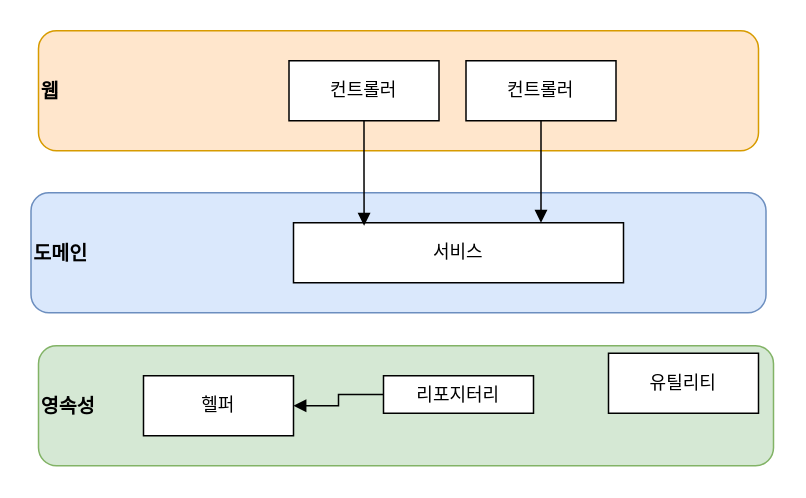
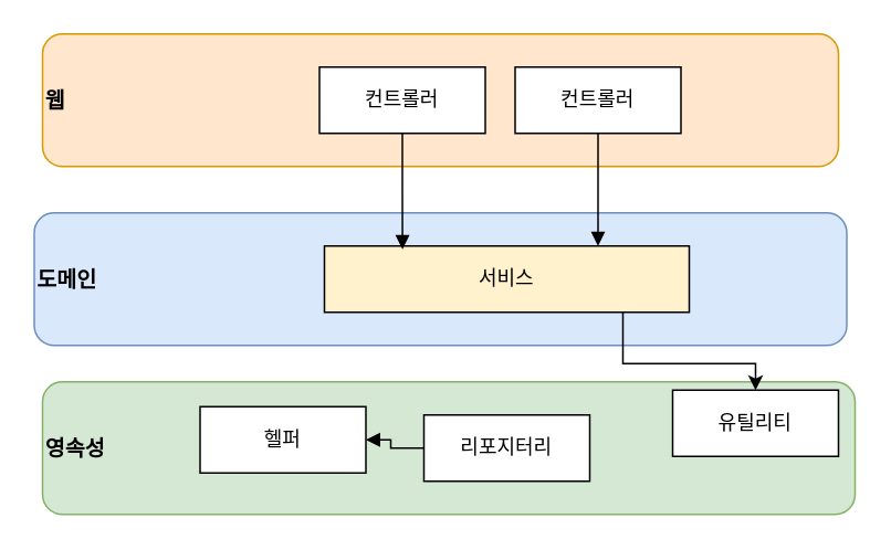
  <mxCell id="0" />
  <mxCell id="1" parent="0" />
  <mxCell id="2" value="웹" style="rounded=1;whiteSpace=wrap;html=1;align=left;fontSize=13;fontStyle=1;fillColor=#ffe6cc;strokeColor=#d79b00;" vertex="1" parent="1"><mxGeometry x="25" y="20" width="480" height="80" as="geometry" /></mxCell>
  <mxCell id="3" value="도메인" style="rounded=1;whiteSpace=wrap;html=1;align=left;fontSize=13;fontStyle=1;fillColor=#dae8fc;strokeColor=#6c8ebf;" vertex="1" parent="1"><mxGeometry x="20" y="128" width="490" height="80" as="geometry" /></mxCell>
  <mxCell id="4" value="컨트롤러" style="rounded=0;whiteSpace=wrap;html=1;" vertex="1" parent="1"><mxGeometry x="192" y="40" width="100" height="40" as="geometry" /></mxCell>
  <mxCell id="5" value="영속성" style="rounded=1;whiteSpace=wrap;html=1;align=left;fontSize=13;fontStyle=1;fillColor=#d5e8d4;strokeColor=#82b366;" vertex="1" parent="1"><mxGeometry x="25" y="230" width="490" height="80" as="geometry" /></mxCell>
  <mxCell id="6" style="edgeStyle=orthogonalEdgeStyle;rounded=0;orthogonalLoop=1;jettySize=auto;html=1;entryX=1;entryY=0.5;entryDx=0;entryDy=0;endArrow=block;endFill=1;" edge="1" parent="1" source="7" target="8"><mxGeometry relative="1" as="geometry" /></mxCell>
- <mxCell id="7" value="리포지터리" style="rounded=0;whiteSpace=wrap;html=1;" vertex="1" parent="1"><mxGeometry x="255" y="250" width="100" height="25" as="geometry" /></mxCell>
- <mxCell id="8" value="헬퍼" style="rounded=0;whiteSpace=wrap;html=1;" vertex="1" parent="1"><mxGeometry x="95" y="250" width="100" height="40" as="geometry" /></mxCell>
- <mxCell id="10" value="서비스" style="rounded=0;whiteSpace=wrap;html=1;" vertex="1" parent="1"><mxGeometry x="195" y="148" width="220" height="40" as="geometry" /></mxCell>
+ <mxCell id="7" value="리포지터리" style="rounded=0;whiteSpace=wrap;html=1;" vertex="1" parent="1"><mxGeometry x="255" y="250" width="100" height="40" as="geometry" /></mxCell>
+ <mxCell id="8" value="헬퍼" style="rounded=0;whiteSpace=wrap;html=1;" vertex="1" parent="1"><mxGeometry x="120" y="245" width="100" height="40" as="geometry" /></mxCell>
+ <mxCell id="9" style="edgeStyle=orthogonalEdgeStyle;rounded=0;orthogonalLoop=1;jettySize=auto;html=1;entryX=0.5;entryY=0;entryDx=0;entryDy=0;" edge="1" parent="1" source="10" target="13"><mxGeometry relative="1" as="geometry"><Array as="points"><mxPoint x="375" y="219" /><mxPoint x="455" y="219" /></Array></mxGeometry></mxCell>
+ <mxCell id="10" value="서비스" style="rounded=0;whiteSpace=wrap;html=1;fillColor=#fff2cc;" vertex="1" parent="1"><mxGeometry x="195" y="148" width="220" height="40" as="geometry" /></mxCell>
  <mxCell id="11" style="edgeStyle=orthogonalEdgeStyle;rounded=0;orthogonalLoop=1;jettySize=auto;html=1;entryX=0.75;entryY=0;entryDx=0;entryDy=0;endArrow=block;endFill=1;" edge="1" parent="1" source="12" target="10"><mxGeometry relative="1" as="geometry" /></mxCell>
  <mxCell id="12" value="컨트롤러" style="rounded=0;whiteSpace=wrap;html=1;" vertex="1" parent="1"><mxGeometry x="310" y="40" width="100" height="40" as="geometry" /></mxCell>
  <mxCell id="13" value="유틸리티" style="rounded=0;whiteSpace=wrap;html=1;" vertex="1" parent="1"><mxGeometry x="405" y="235" width="100" height="40" as="geometry" /></mxCell>
  <mxCell id="14" style="edgeStyle=orthogonalEdgeStyle;rounded=0;orthogonalLoop=1;jettySize=auto;html=1;entryX=0.214;entryY=0.05;entryDx=0;entryDy=0;entryPerimeter=0;endArrow=block;endFill=1;" edge="1" parent="1" source="4" target="10"><mxGeometry relative="1" as="geometry" /></mxCell>
